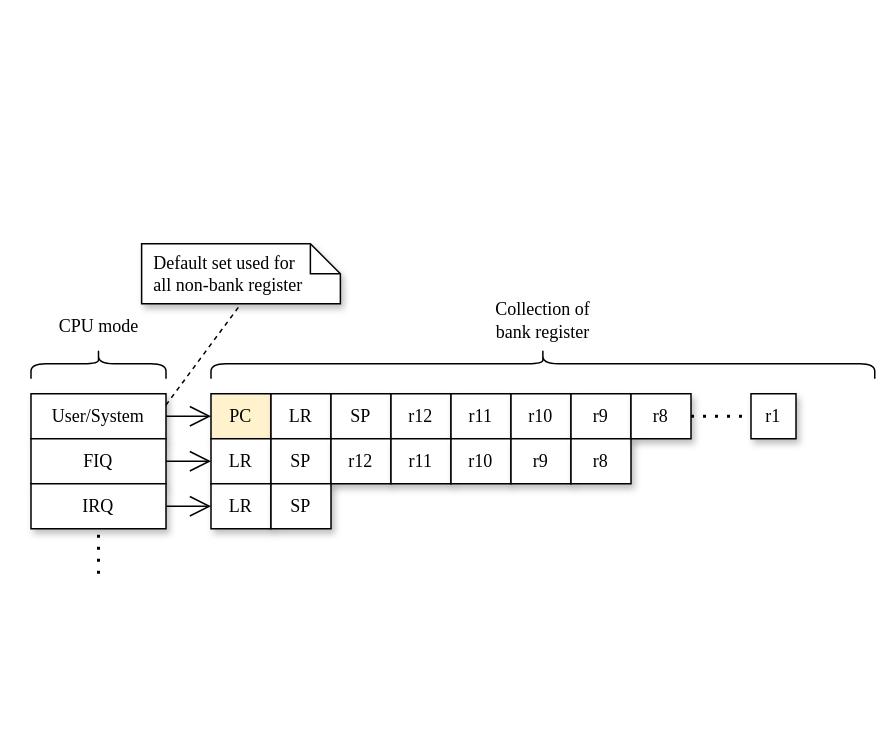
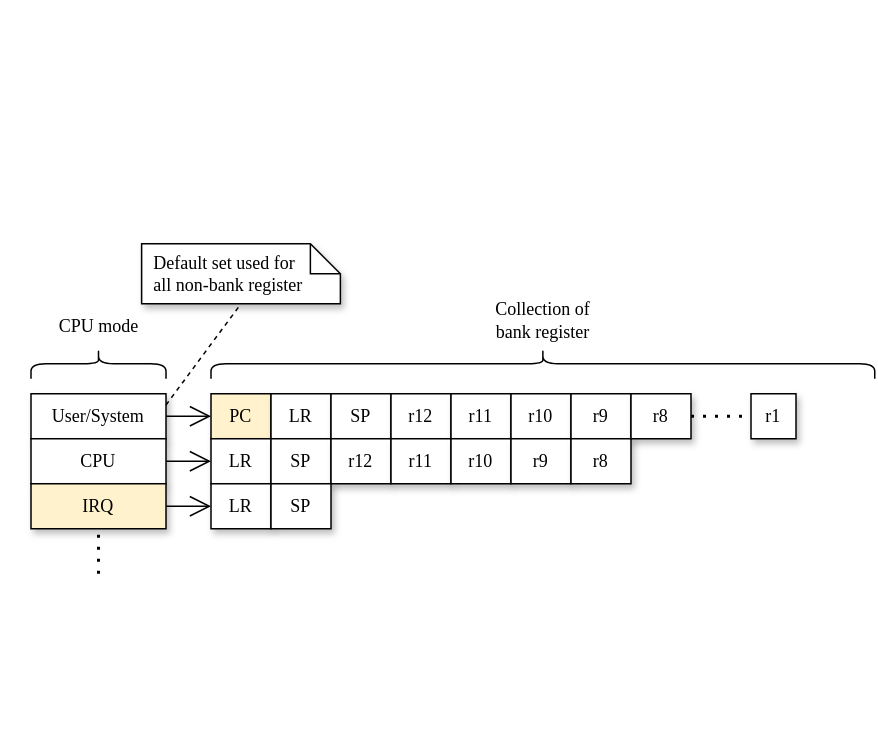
  <mxCell id="0" />
  <mxCell id="1" parent="0" />
  <mxCell id="2" value="User/System" style="rounded=0;whiteSpace=wrap;html=1;fontFamily=Computer Modern;shadow=1;" vertex="1" parent="1"><mxGeometry x="20" y="262" width="90" height="30" as="geometry" /></mxCell>
- <mxCell id="3" value="FIQ" style="rounded=0;whiteSpace=wrap;html=1;fontFamily=Computer Modern;shadow=1;" vertex="1" parent="1"><mxGeometry x="20" y="292" width="90" height="30" as="geometry" /></mxCell>
+ <mxCell id="3" value="CPU" style="rounded=0;whiteSpace=wrap;html=1;fontFamily=Computer Modern;shadow=1;" vertex="1" parent="1"><mxGeometry x="20" y="292" width="90" height="30" as="geometry" /></mxCell>
  <mxCell id="4" value="PC" style="rounded=0;whiteSpace=wrap;html=1;fontFamily=Computer Modern;shadow=1;fillColor=#fff2cc;" vertex="1" parent="1"><mxGeometry x="140" y="262" width="40" height="30" as="geometry" /></mxCell>
  <mxCell id="5" value="LR" style="rounded=0;whiteSpace=wrap;html=1;fontFamily=Computer Modern;shadow=1;" vertex="1" parent="1"><mxGeometry x="180" y="262" width="40" height="30" as="geometry" /></mxCell>
  <mxCell id="6" value="SP" style="rounded=0;whiteSpace=wrap;html=1;fontFamily=Computer Modern;shadow=1;" vertex="1" parent="1"><mxGeometry x="220" y="262" width="40" height="30" as="geometry" /></mxCell>
  <mxCell id="7" value="r12" style="rounded=0;whiteSpace=wrap;html=1;fontFamily=Computer Modern;shadow=1;" vertex="1" parent="1"><mxGeometry x="260" y="262" width="40" height="30" as="geometry" /></mxCell>
  <mxCell id="8" value="r11" style="rounded=0;whiteSpace=wrap;html=1;fontFamily=Computer Modern;shadow=1;" vertex="1" parent="1"><mxGeometry x="300" y="262" width="40" height="30" as="geometry" /></mxCell>
  <mxCell id="9" value="r10" style="rounded=0;whiteSpace=wrap;html=1;fontFamily=Computer Modern;shadow=1;" vertex="1" parent="1"><mxGeometry x="340" y="262" width="40" height="30" as="geometry" /></mxCell>
  <mxCell id="10" value="r9" style="rounded=0;whiteSpace=wrap;html=1;fontFamily=Computer Modern;shadow=1;" vertex="1" parent="1"><mxGeometry x="380" y="262" width="40" height="30" as="geometry" /></mxCell>
  <mxCell id="11" value="r1" style="rounded=0;whiteSpace=wrap;html=1;fontFamily=Computer Modern;shadow=1;" vertex="1" parent="1"><mxGeometry x="500" y="262" width="30" height="30" as="geometry" /></mxCell>
  <mxCell id="12" value="LR" style="rounded=0;whiteSpace=wrap;html=1;fontFamily=Computer Modern;shadow=1;" vertex="1" parent="1"><mxGeometry x="140" y="292" width="40" height="30" as="geometry" /></mxCell>
  <mxCell id="13" value="SP" style="rounded=0;whiteSpace=wrap;html=1;fontFamily=Computer Modern;shadow=1;" vertex="1" parent="1"><mxGeometry x="180" y="292" width="40" height="30" as="geometry" /></mxCell>
  <mxCell id="14" value="" style="endArrow=open;endFill=1;endSize=12;html=1;rounded=0;exitX=1;exitY=0.5;exitDx=0;exitDy=0;entryX=0;entryY=0.5;entryDx=0;entryDy=0;fontFamily=Computer Modern;" edge="1" parent="1" source="2" target="4"><mxGeometry width="160" relative="1" as="geometry"><mxPoint x="130" y="212" as="sourcePoint" /><mxPoint x="290" y="212" as="targetPoint" /></mxGeometry></mxCell>
  <mxCell id="15" value="" style="endArrow=open;endFill=1;endSize=12;html=1;rounded=0;fontFamily=Computer Modern;entryX=0;entryY=0.5;entryDx=0;entryDy=0;" edge="1" parent="1"><mxGeometry width="160" relative="1" as="geometry"><mxPoint x="110" y="307" as="sourcePoint" /><mxPoint x="140" y="307" as="targetPoint" /></mxGeometry></mxCell>
  <mxCell id="16" value="" style="endArrow=none;dashed=1;html=1;dashPattern=1 3;strokeWidth=2;rounded=0;entryX=0;entryY=0.5;entryDx=0;entryDy=0;exitX=1;exitY=0.5;exitDx=0;exitDy=0;" edge="1" parent="1" source="22" target="11"><mxGeometry width="50" height="50" relative="1" as="geometry"><mxPoint x="460" y="282" as="sourcePoint" /><mxPoint x="450" y="322" as="targetPoint" /></mxGeometry></mxCell>
  <mxCell id="17" value="r12" style="rounded=0;whiteSpace=wrap;html=1;fontFamily=Computer Modern;shadow=1;" vertex="1" parent="1"><mxGeometry x="220" y="292" width="40" height="30" as="geometry" /></mxCell>
  <mxCell id="18" value="r11" style="rounded=0;whiteSpace=wrap;html=1;fontFamily=Computer Modern;shadow=1;" vertex="1" parent="1"><mxGeometry x="260" y="292" width="40" height="30" as="geometry" /></mxCell>
  <mxCell id="19" value="r10" style="rounded=0;whiteSpace=wrap;html=1;fontFamily=Computer Modern;shadow=1;" vertex="1" parent="1"><mxGeometry x="300" y="292" width="40" height="30" as="geometry" /></mxCell>
  <mxCell id="20" value="r9" style="rounded=0;whiteSpace=wrap;html=1;fontFamily=Computer Modern;shadow=1;" vertex="1" parent="1"><mxGeometry x="340" y="292" width="40" height="30" as="geometry" /></mxCell>
  <mxCell id="21" value="r8" style="rounded=0;whiteSpace=wrap;html=1;fontFamily=Computer Modern;shadow=1;" vertex="1" parent="1"><mxGeometry x="380" y="292" width="40" height="30" as="geometry" /></mxCell>
  <mxCell id="22" value="r8" style="rounded=0;whiteSpace=wrap;html=1;fontFamily=Computer Modern;shadow=1;" vertex="1" parent="1"><mxGeometry x="420" y="262" width="40" height="30" as="geometry" /></mxCell>
- <mxCell id="23" value="IRQ" style="rounded=0;whiteSpace=wrap;html=1;fontFamily=Computer Modern;shadow=1;" vertex="1" parent="1"><mxGeometry x="20" y="322" width="90" height="30" as="geometry" /></mxCell>
+ <mxCell id="23" value="IRQ" style="rounded=0;whiteSpace=wrap;html=1;fontFamily=Computer Modern;shadow=1;fillColor=#fff2cc;" vertex="1" parent="1"><mxGeometry x="20" y="322" width="90" height="30" as="geometry" /></mxCell>
  <mxCell id="24" value="LR" style="rounded=0;whiteSpace=wrap;html=1;fontFamily=Computer Modern;shadow=1;" vertex="1" parent="1"><mxGeometry x="140" y="322" width="40" height="30" as="geometry" /></mxCell>
  <mxCell id="25" value="SP" style="rounded=0;whiteSpace=wrap;html=1;fontFamily=Computer Modern;shadow=1;" vertex="1" parent="1"><mxGeometry x="180" y="322" width="40" height="30" as="geometry" /></mxCell>
  <mxCell id="26" value="" style="endArrow=open;endFill=1;endSize=12;html=1;rounded=0;fontFamily=Computer Modern;entryX=0;entryY=0.5;entryDx=0;entryDy=0;" edge="1" parent="1"><mxGeometry width="160" relative="1" as="geometry"><mxPoint x="110" y="337" as="sourcePoint" /><mxPoint x="140" y="337" as="targetPoint" /></mxGeometry></mxCell>
  <mxCell id="27" value="" style="endArrow=none;dashed=1;html=1;dashPattern=1 3;strokeWidth=2;rounded=0;entryX=0.5;entryY=1;entryDx=0;entryDy=0;" edge="1" parent="1" target="23"><mxGeometry width="50" height="50" relative="1" as="geometry"><mxPoint x="65" y="382" as="sourcePoint" /><mxPoint x="40" y="392" as="targetPoint" /></mxGeometry></mxCell>
  <mxCell id="28" value="" style="shape=curlyBracket;whiteSpace=wrap;html=1;rounded=1;labelPosition=left;verticalLabelPosition=middle;align=right;verticalAlign=middle;rotation=90;" vertex="1" parent="1"><mxGeometry x="55" y="197" width="20" height="90" as="geometry" /></mxCell>
  <mxCell id="29" value="" style="shape=curlyBracket;whiteSpace=wrap;html=1;rounded=1;labelPosition=left;verticalLabelPosition=middle;align=right;verticalAlign=middle;rotation=90;" vertex="1" parent="1"><mxGeometry x="351.25" y="20.75" width="20" height="442.5" as="geometry" /></mxCell>
  <mxCell id="30" value="CPU mode" style="text;html=1;strokeColor=none;fillColor=none;align=center;verticalAlign=middle;whiteSpace=wrap;rounded=0;fontFamily=Computer Modern;" vertex="1" parent="1"><mxGeometry x="32.5" y="202" width="65" height="30" as="geometry" /></mxCell>
  <mxCell id="31" value="Collection of bank register" style="text;html=1;strokeColor=none;fillColor=none;align=center;verticalAlign=middle;whiteSpace=wrap;rounded=0;fontFamily=Computer Modern;" vertex="1" parent="1"><mxGeometry x="315.63" y="198" width="91.25" height="30" as="geometry" /></mxCell>
  <mxCell id="32" value="&amp;nbsp; Default set used for &lt;br&gt;&amp;nbsp; all non-bank register" style="shape=note;size=20;whiteSpace=wrap;html=1;align=left;fontFamily=Computer Modern;shadow=1;" vertex="1" parent="1"><mxGeometry x="93.75" y="162" width="132.5" height="40" as="geometry" /></mxCell>
  <mxCell id="33" value="" style="endArrow=none;dashed=1;html=1;rounded=0;entryX=0.5;entryY=1;entryDx=0;entryDy=0;entryPerimeter=0;exitX=1;exitY=0.25;exitDx=0;exitDy=0;" edge="1" parent="1" source="2" target="32"><mxGeometry width="50" height="50" relative="1" as="geometry"><mxPoint x="50" y="252" as="sourcePoint" /><mxPoint x="100" y="202" as="targetPoint" /></mxGeometry></mxCell>
